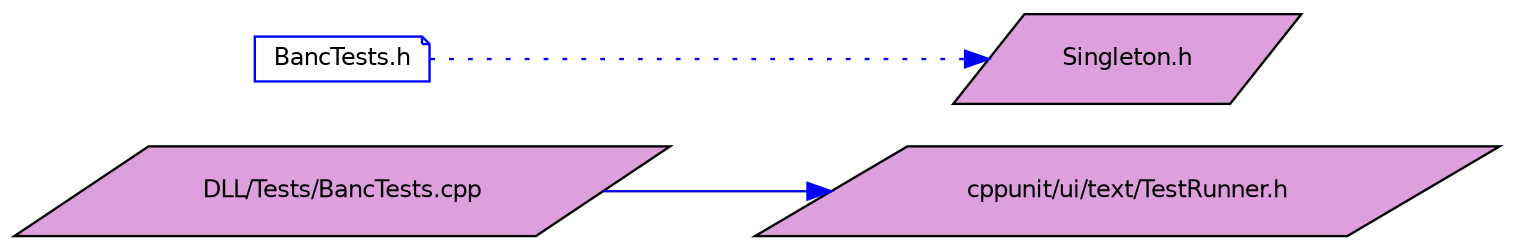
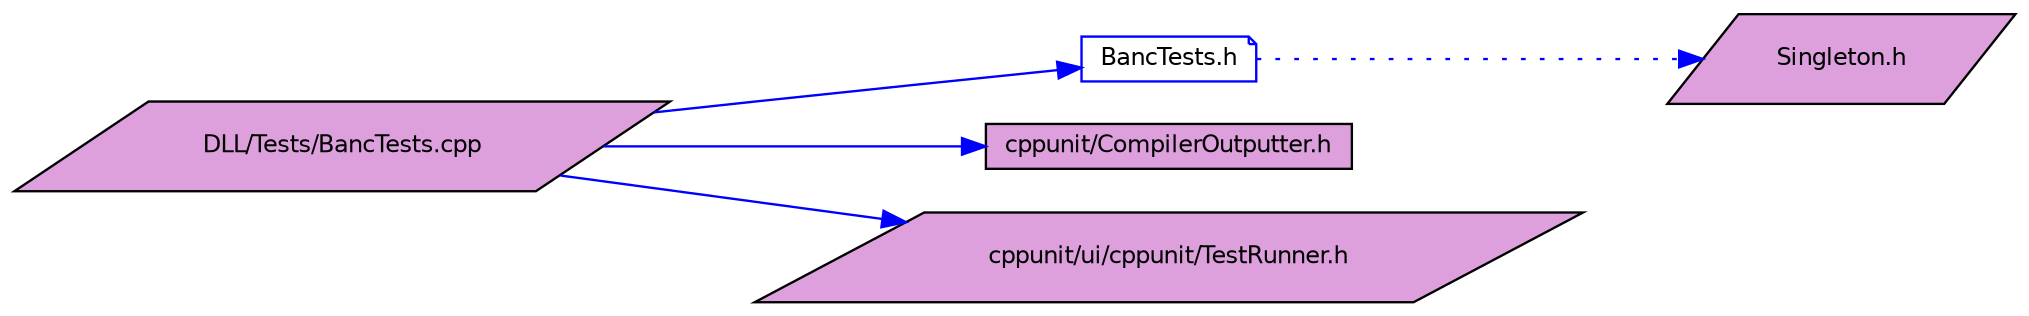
  digraph {
    rankdir=LR
    node [color=black fillcolor=plum fontname=Helvetica fontsize=10 shape=parallelogram style=filled]
    edge [color=blue fontname=Helvetica fontsize=10 labelfontname=Helvetica labelfontsize=10 style=solid]
    n1 [fontcolor=black height=0.2 label="DLL/Tests/BancTests.cpp" width=0.4]
    n2 [color=blue fillcolor=white height=0.2 label="BancTests.h" shape=note width=0.4]
-   n4 [height=0.2 label="cppunit/ui/text/TestRunner.h" width=0.4]
+   n3 [height=0.2 label="cppunit/CompilerOutputter.h" shape=box width=0.4]
+   n4 [height=0.2 label="cppunit/ui/cppunit/TestRunner.h" width=0.4]
    n5 [height=0.2 label="Singleton.h" width=0.4]
+   n1 -> n2
+   n1 -> n3
    n1 -> n4
    n2 -> n5 [style=dotted]
  }
